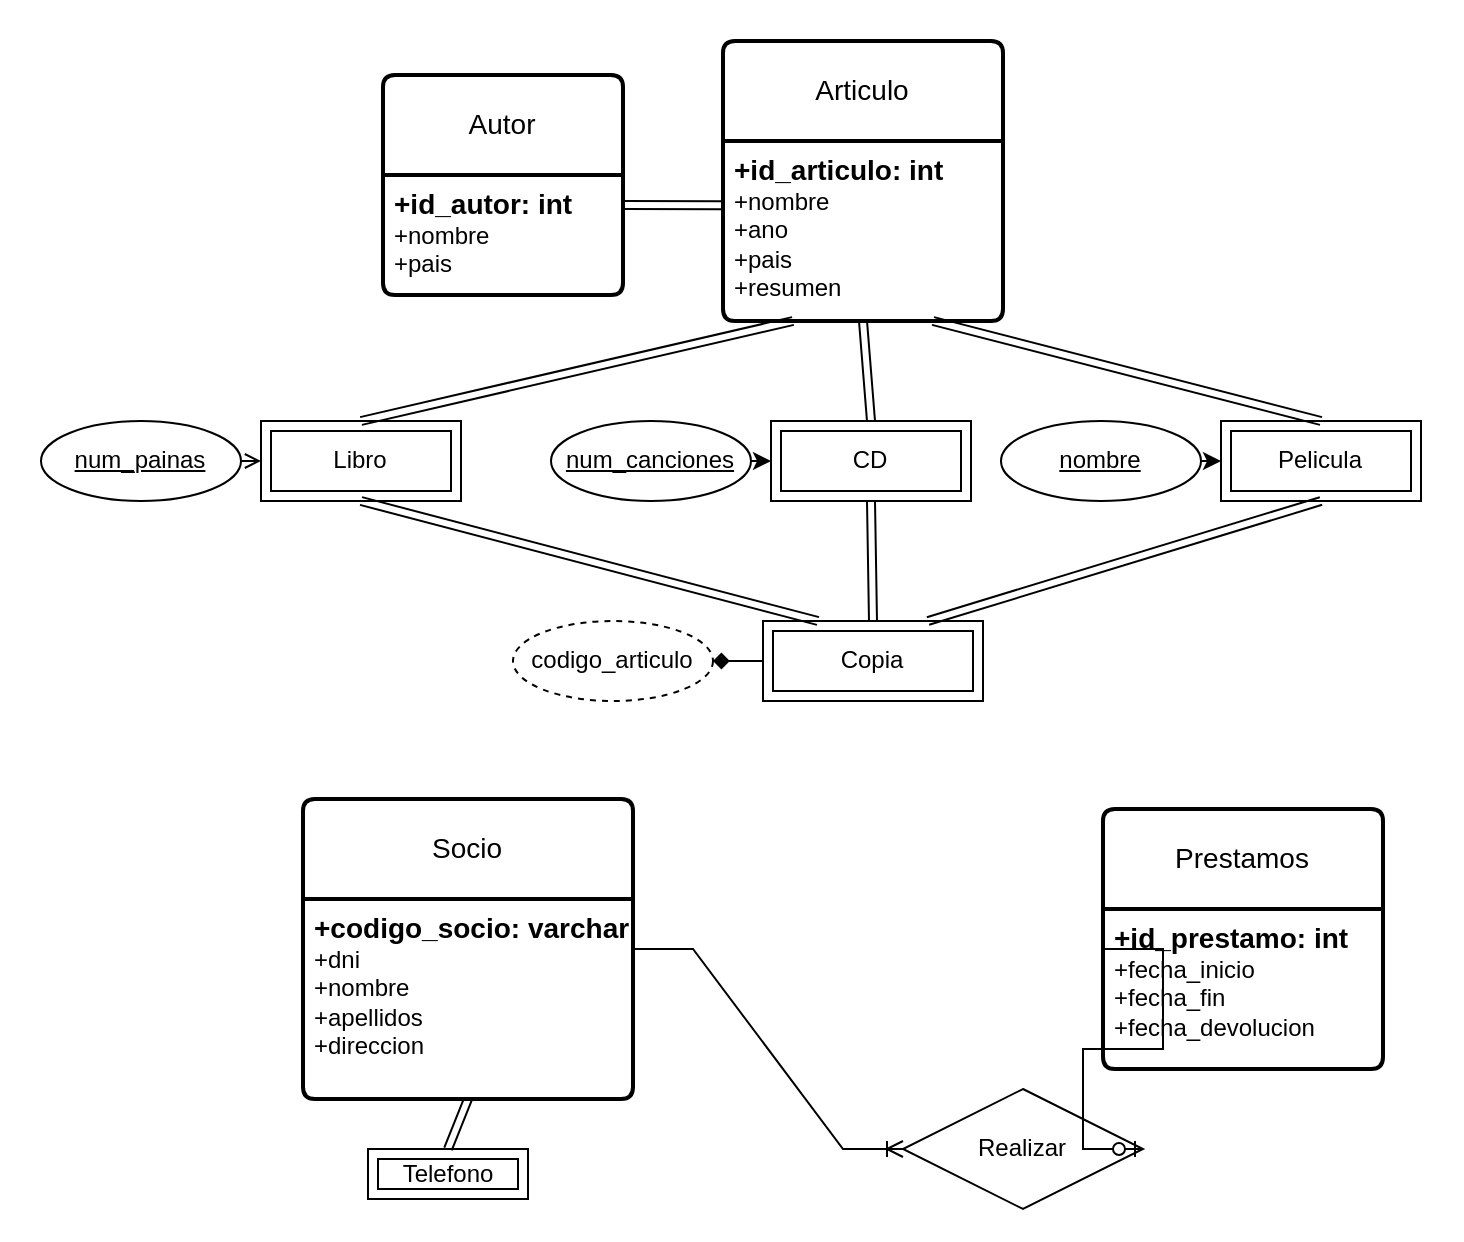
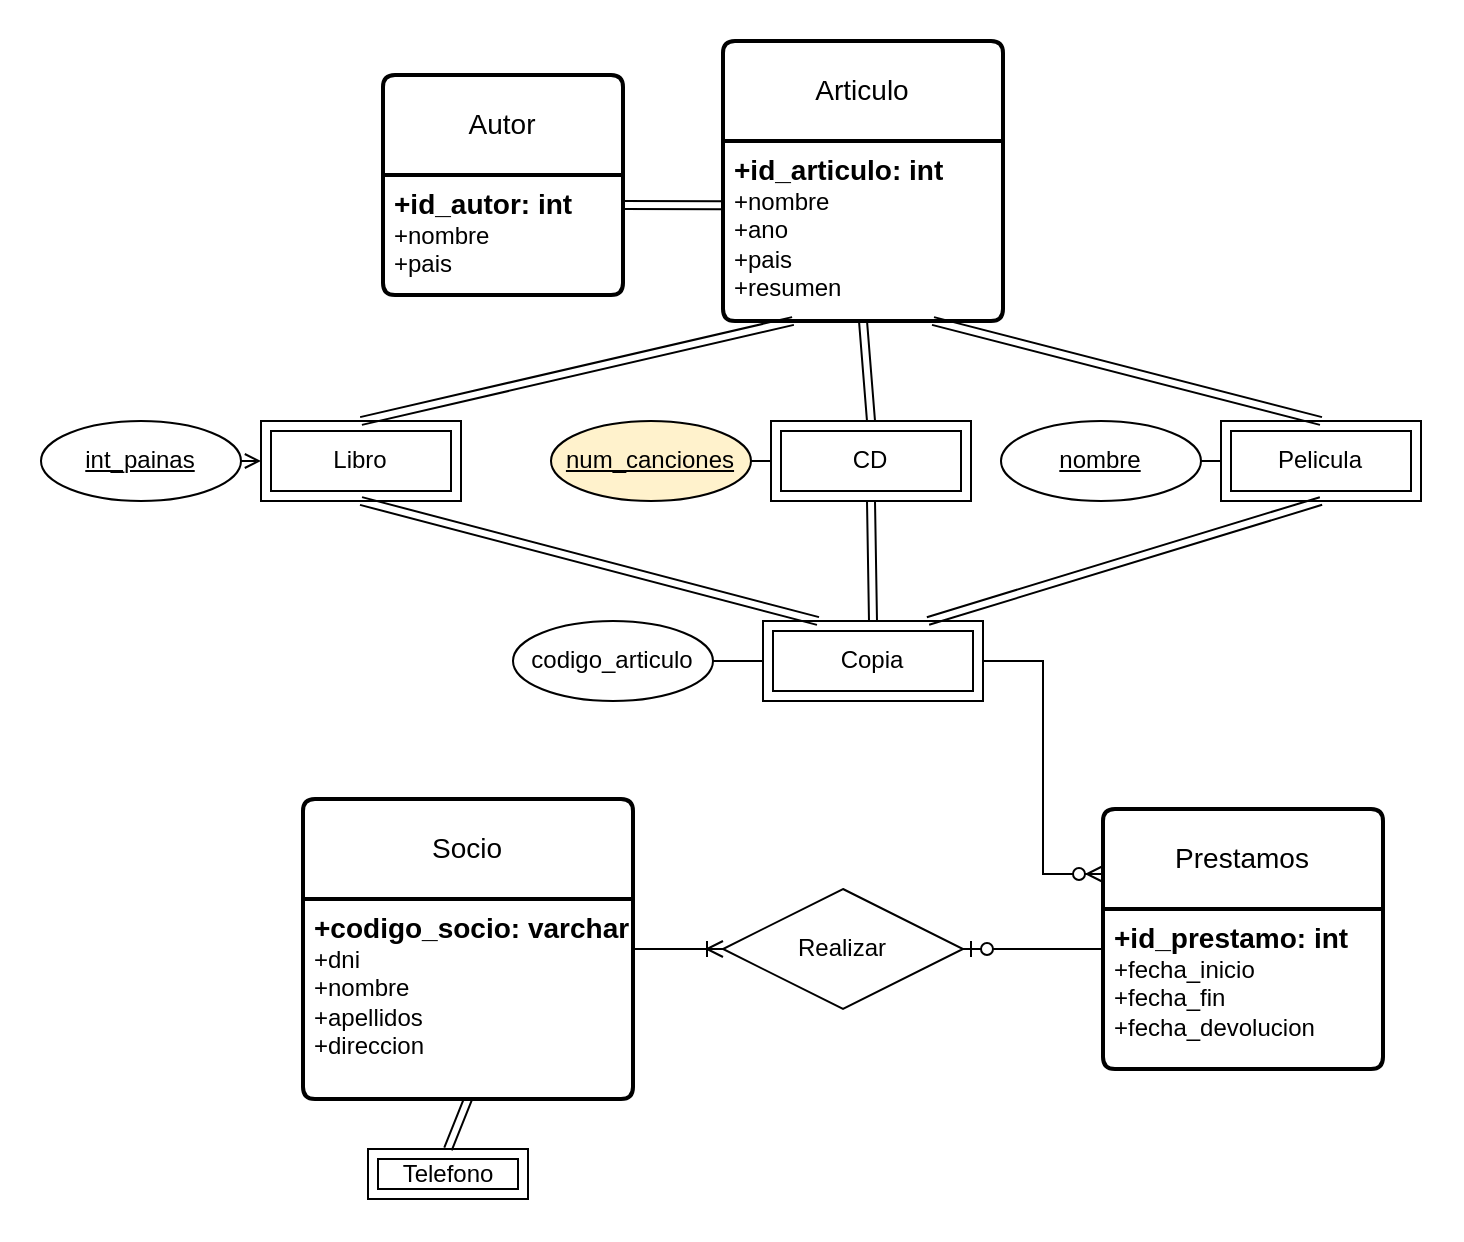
  <mxCell id="0" />
  <mxCell id="1" parent="0" />
  <mxCell id="2" value="Socio" style="swimlane;childLayout=stackLayout;horizontal=1;startSize=50;horizontalStack=0;rounded=1;fontSize=14;fontStyle=0;strokeWidth=2;resizeParent=0;resizeLast=1;shadow=0;dashed=0;align=center;arcSize=4;whiteSpace=wrap;html=1;" parent="1" vertex="1"><mxGeometry x="151" y="399" width="165" height="150" as="geometry" /></mxCell>
  <mxCell id="3" value="&lt;font style=&quot;font-size: 14px;&quot;&gt;&lt;b&gt;+codigo_socio: varchar&lt;br&gt;&lt;/b&gt;&lt;/font&gt;+dni&lt;br&gt;+nombre&lt;br&gt;+apellidos&lt;br&gt;+direccion" style="align=left;strokeColor=none;fillColor=none;spacingLeft=4;fontSize=12;verticalAlign=top;resizable=0;rotatable=0;part=1;html=1;" parent="2" vertex="1"><mxGeometry y="50" width="165" height="100" as="geometry" /></mxCell>
  <mxCell id="4" value="Articulo" style="swimlane;childLayout=stackLayout;horizontal=1;startSize=50;horizontalStack=0;rounded=1;fontSize=14;fontStyle=0;strokeWidth=2;resizeParent=0;resizeLast=1;shadow=0;dashed=0;align=center;arcSize=4;whiteSpace=wrap;html=1;" parent="1" vertex="1"><mxGeometry x="361" y="20" width="140" height="140" as="geometry" /></mxCell>
  <mxCell id="5" value="&lt;b&gt;&lt;font style=&quot;font-size: 14px;&quot;&gt;+id_articulo: int&lt;br&gt;&lt;/font&gt;&lt;/b&gt;+nombre&lt;br&gt;+ano&lt;br&gt;+pais&lt;br&gt;+resumen" style="align=left;strokeColor=none;fillColor=none;spacingLeft=4;fontSize=12;verticalAlign=top;resizable=0;rotatable=0;part=1;html=1;" parent="4" vertex="1"><mxGeometry y="50" width="140" height="90" as="geometry" /></mxCell>
- <mxCell id="6" value="Realizar" style="shape=rhombus;perimeter=rhombusPerimeter;whiteSpace=wrap;html=1;align=center;" parent="1" vertex="1"><mxGeometry x="451" y="544" width="120" height="60" as="geometry" /></mxCell>
+ <mxCell id="6" value="Realizar" style="shape=rhombus;perimeter=rhombusPerimeter;whiteSpace=wrap;html=1;align=center;" parent="1" vertex="1"><mxGeometry x="361" y="444" width="120" height="60" as="geometry" /></mxCell>
  <mxCell id="7" value="Telefono" style="shape=ext;margin=3;double=1;whiteSpace=wrap;html=1;align=center;" parent="1" vertex="1"><mxGeometry x="183.5" y="574" width="80" height="25" as="geometry" /></mxCell>
  <mxCell id="8" value="" style="shape=link;html=1;rounded=0;exitX=0.5;exitY=0;exitDx=0;exitDy=0;entryX=0.5;entryY=1;entryDx=0;entryDy=0;" parent="1" source="7" target="3" edge="1"><mxGeometry width="100" relative="1" as="geometry"><mxPoint x="131" y="494" as="sourcePoint" /><mxPoint x="171" y="494" as="targetPoint" /></mxGeometry></mxCell>
  <mxCell id="9" value="Prestamos" style="swimlane;childLayout=stackLayout;horizontal=1;startSize=50;horizontalStack=0;rounded=1;fontSize=14;fontStyle=0;strokeWidth=2;resizeParent=0;resizeLast=1;shadow=0;dashed=0;align=center;arcSize=4;whiteSpace=wrap;html=1;" parent="1" vertex="1"><mxGeometry x="551" y="404" width="140" height="130" as="geometry" /></mxCell>
  <mxCell id="10" value="&lt;b&gt;&lt;font style=&quot;font-size: 14px;&quot;&gt;+id_prestamo: int&lt;br&gt;&lt;/font&gt;&lt;/b&gt;+fecha_inicio&lt;br&gt;+fecha_fin&lt;br&gt;+fecha_devolucion" style="align=left;strokeColor=none;fillColor=none;spacingLeft=4;fontSize=12;verticalAlign=top;resizable=0;rotatable=0;part=1;html=1;" parent="9" vertex="1"><mxGeometry y="50" width="140" height="80" as="geometry" /></mxCell>
  <mxCell id="11" value="" style="edgeStyle=entityRelationEdgeStyle;fontSize=12;html=1;endArrow=ERoneToMany;rounded=0;exitX=1;exitY=0.25;exitDx=0;exitDy=0;" parent="1" source="3" target="6" edge="1"><mxGeometry width="100" height="100" relative="1" as="geometry"><mxPoint x="301" y="474" as="sourcePoint" /><mxPoint x="401" y="374" as="targetPoint" /></mxGeometry></mxCell>
  <mxCell id="12" value="" style="edgeStyle=entityRelationEdgeStyle;fontSize=12;html=1;endArrow=ERzeroToOne;endFill=1;rounded=0;entryX=1;entryY=0.5;entryDx=0;entryDy=0;exitX=0;exitY=0.25;exitDx=0;exitDy=0;" parent="1" source="10" target="6" edge="1"><mxGeometry width="100" height="100" relative="1" as="geometry"><mxPoint x="551" y="470" as="sourcePoint" /><mxPoint x="501" y="604" as="targetPoint" /></mxGeometry></mxCell>
  <mxCell id="13" value="" style="shape=link;html=1;rounded=0;exitX=1;exitY=0.25;exitDx=0;exitDy=0;entryX=-0.002;entryY=0.357;entryDx=0;entryDy=0;entryPerimeter=0;" parent="1" source="15" target="5" edge="1"><mxGeometry width="100" relative="1" as="geometry"><mxPoint x="291" y="60" as="sourcePoint" /><mxPoint x="351" y="60" as="targetPoint" /></mxGeometry></mxCell>
  <mxCell id="14" value="Autor" style="swimlane;childLayout=stackLayout;horizontal=1;startSize=50;horizontalStack=0;rounded=1;fontSize=14;fontStyle=0;strokeWidth=2;resizeParent=0;resizeLast=1;shadow=0;dashed=0;align=center;arcSize=4;whiteSpace=wrap;html=1;" parent="1" vertex="1"><mxGeometry x="191" y="37" width="120" height="110" as="geometry" /></mxCell>
  <mxCell id="15" value="&lt;font style=&quot;font-size: 14px;&quot;&gt;&lt;b&gt;+id_autor: int&lt;br&gt;&lt;/b&gt;&lt;/font&gt;+nombre&lt;br&gt;+pais" style="align=left;strokeColor=none;fillColor=none;spacingLeft=4;fontSize=12;verticalAlign=top;resizable=0;rotatable=0;part=1;html=1;" parent="14" vertex="1"><mxGeometry y="50" width="120" height="60" as="geometry" /></mxCell>
  <mxCell id="16" value="Pelicula" style="shape=ext;margin=3;double=1;whiteSpace=wrap;html=1;align=center;" parent="1" vertex="1"><mxGeometry x="610" y="210" width="100" height="40" as="geometry" /></mxCell>
  <mxCell id="17" value="CD" style="shape=ext;margin=3;double=1;whiteSpace=wrap;html=1;align=center;" parent="1" vertex="1"><mxGeometry x="385" y="210" width="100" height="40" as="geometry" /></mxCell>
  <mxCell id="18" value="Libro" style="shape=ext;margin=3;double=1;whiteSpace=wrap;html=1;align=center;" parent="1" vertex="1"><mxGeometry x="130" y="210" width="100" height="40" as="geometry" /></mxCell>
  <mxCell id="19" value="Copia" style="shape=ext;margin=3;double=1;whiteSpace=wrap;html=1;align=center;" parent="1" vertex="1"><mxGeometry x="381" y="310" width="110" height="40" as="geometry" /></mxCell>
- <mxCell id="20" value="codigo_articulo" style="ellipse;whiteSpace=wrap;html=1;align=center;dashed=1;" parent="1" vertex="1"><mxGeometry x="256" y="310" width="100" height="40" as="geometry" /></mxCell>
- <mxCell id="21" value="" style="endArrow=diamond;html=1;rounded=0;exitX=0;exitY=0.5;exitDx=0;exitDy=0;entryX=1;entryY=0.5;entryDx=0;entryDy=0;" parent="1" source="19" target="20" edge="1"><mxGeometry width="50" height="50" relative="1" as="geometry"><mxPoint x="186" y="360" as="sourcePoint" /><mxPoint x="346" y="300" as="targetPoint" /></mxGeometry></mxCell>
- <mxCell id="22" value="num_painas" style="ellipse;whiteSpace=wrap;html=1;align=center;fontStyle=4;" parent="1" vertex="1"><mxGeometry x="20" y="210" width="100" height="40" as="geometry" /></mxCell>
- <mxCell id="23" value="num_canciones" style="ellipse;whiteSpace=wrap;html=1;align=center;fontStyle=4;" parent="1" vertex="1"><mxGeometry x="275" y="210" width="100" height="40" as="geometry" /></mxCell>
+ <mxCell id="20" value="codigo_articulo" style="ellipse;whiteSpace=wrap;html=1;align=center;" parent="1" vertex="1"><mxGeometry x="256" y="310" width="100" height="40" as="geometry" /></mxCell>
+ <mxCell id="21" value="" style="endArrow=none;html=1;rounded=0;exitX=0;exitY=0.5;exitDx=0;exitDy=0;entryX=1;entryY=0.5;entryDx=0;entryDy=0;" parent="1" source="19" target="20" edge="1"><mxGeometry width="50" height="50" relative="1" as="geometry"><mxPoint x="186" y="360" as="sourcePoint" /><mxPoint x="346" y="300" as="targetPoint" /></mxGeometry></mxCell>
+ <mxCell id="22" value="int_painas" style="ellipse;whiteSpace=wrap;html=1;align=center;fontStyle=4;" parent="1" vertex="1"><mxGeometry x="20" y="210" width="100" height="40" as="geometry" /></mxCell>
+ <mxCell id="23" value="num_canciones" style="ellipse;whiteSpace=wrap;html=1;align=center;fontStyle=4;fillColor=#fff2cc;" parent="1" vertex="1"><mxGeometry x="275" y="210" width="100" height="40" as="geometry" /></mxCell>
  <mxCell id="24" value="nombre" style="ellipse;whiteSpace=wrap;html=1;align=center;fontStyle=4;" parent="1" vertex="1"><mxGeometry x="500" y="210" width="100" height="40" as="geometry" /></mxCell>
  <mxCell id="25" value="" style="endArrow=open;html=1;rounded=0;exitX=1;exitY=0.5;exitDx=0;exitDy=0;entryX=0;entryY=0.5;entryDx=0;entryDy=0;" parent="1" source="22" target="18" edge="1"><mxGeometry width="50" height="50" relative="1" as="geometry"><mxPoint x="270" y="370" as="sourcePoint" /><mxPoint x="320" y="320" as="targetPoint" /></mxGeometry></mxCell>
- <mxCell id="26" value="" style="endArrow=classic;html=1;rounded=0;exitX=1;exitY=0.5;exitDx=0;exitDy=0;entryX=0;entryY=0.5;entryDx=0;entryDy=0;" parent="1" source="23" target="17" edge="1"><mxGeometry width="50" height="50" relative="1" as="geometry"><mxPoint x="130" y="240" as="sourcePoint" /><mxPoint x="140" y="240" as="targetPoint" /></mxGeometry></mxCell>
- <mxCell id="27" value="" style="endArrow=classic;html=1;rounded=0;exitX=1;exitY=0.5;exitDx=0;exitDy=0;entryX=0;entryY=0.5;entryDx=0;entryDy=0;" parent="1" source="24" target="16" edge="1"><mxGeometry width="50" height="50" relative="1" as="geometry"><mxPoint x="140" y="250" as="sourcePoint" /><mxPoint x="150" y="250" as="targetPoint" /></mxGeometry></mxCell>
+ <mxCell id="26" value="" style="endArrow=none;html=1;rounded=0;exitX=1;exitY=0.5;exitDx=0;exitDy=0;entryX=0;entryY=0.5;entryDx=0;entryDy=0;" parent="1" source="23" target="17" edge="1"><mxGeometry width="50" height="50" relative="1" as="geometry"><mxPoint x="130" y="240" as="sourcePoint" /><mxPoint x="140" y="240" as="targetPoint" /></mxGeometry></mxCell>
+ <mxCell id="27" value="" style="endArrow=none;html=1;rounded=0;exitX=1;exitY=0.5;exitDx=0;exitDy=0;entryX=0;entryY=0.5;entryDx=0;entryDy=0;" parent="1" source="24" target="16" edge="1"><mxGeometry width="50" height="50" relative="1" as="geometry"><mxPoint x="140" y="250" as="sourcePoint" /><mxPoint x="150" y="250" as="targetPoint" /></mxGeometry></mxCell>
  <mxCell id="28" value="" style="shape=link;html=1;rounded=0;entryX=0.25;entryY=1;entryDx=0;entryDy=0;exitX=0.5;exitY=0;exitDx=0;exitDy=0;" parent="1" source="18" target="5" edge="1"><mxGeometry width="100" relative="1" as="geometry"><mxPoint x="246" y="180" as="sourcePoint" /><mxPoint x="346" y="180" as="targetPoint" /></mxGeometry></mxCell>
  <mxCell id="29" value="" style="shape=link;html=1;rounded=0;entryX=0.5;entryY=1;entryDx=0;entryDy=0;exitX=0.5;exitY=0;exitDx=0;exitDy=0;" parent="1" source="17" target="5" edge="1"><mxGeometry width="100" relative="1" as="geometry"><mxPoint x="206" y="220" as="sourcePoint" /><mxPoint x="406" y="170" as="targetPoint" /></mxGeometry></mxCell>
  <mxCell id="30" value="" style="shape=link;html=1;rounded=0;entryX=0.75;entryY=1;entryDx=0;entryDy=0;exitX=0.5;exitY=0;exitDx=0;exitDy=0;" parent="1" source="16" target="5" edge="1"><mxGeometry width="100" relative="1" as="geometry"><mxPoint x="216" y="230" as="sourcePoint" /><mxPoint x="416" y="180" as="targetPoint" /></mxGeometry></mxCell>
  <mxCell id="31" value="" style="shape=link;html=1;rounded=0;entryX=0.25;entryY=0;entryDx=0;entryDy=0;exitX=0.5;exitY=1;exitDx=0;exitDy=0;" parent="1" source="18" target="19" edge="1"><mxGeometry width="100" relative="1" as="geometry"><mxPoint x="191" y="310" as="sourcePoint" /><mxPoint x="407" y="260" as="targetPoint" /></mxGeometry></mxCell>
  <mxCell id="32" value="" style="shape=link;html=1;rounded=0;entryX=0.5;entryY=1;entryDx=0;entryDy=0;exitX=0.5;exitY=0;exitDx=0;exitDy=0;" parent="1" source="19" target="17" edge="1"><mxGeometry width="100" relative="1" as="geometry"><mxPoint x="446" y="310" as="sourcePoint" /><mxPoint x="442" y="260" as="targetPoint" /></mxGeometry></mxCell>
  <mxCell id="33" value="" style="shape=link;html=1;rounded=0;entryX=0.75;entryY=0;entryDx=0;entryDy=0;exitX=0.5;exitY=1;exitDx=0;exitDy=0;" parent="1" source="16" target="19" edge="1"><mxGeometry width="100" relative="1" as="geometry"><mxPoint x="671" y="310" as="sourcePoint" /><mxPoint x="477" y="260" as="targetPoint" /></mxGeometry></mxCell>
+ <mxCell id="34" value="" style="edgeStyle=entityRelationEdgeStyle;fontSize=12;html=1;endArrow=ERzeroToMany;endFill=1;rounded=0;entryX=0;entryY=0.25;entryDx=0;entryDy=0;exitX=1;exitY=0.5;exitDx=0;exitDy=0;" parent="1" source="19" target="9" edge="1"><mxGeometry width="100" height="100" relative="1" as="geometry"><mxPoint x="552.5" y="340" as="sourcePoint" /><mxPoint x="547.5" y="404" as="targetPoint" /><Array as="points"><mxPoint x="542.5" y="390" /><mxPoint x="592.5" y="360" /><mxPoint x="602.5" y="350" /><mxPoint x="542.5" y="360" /><mxPoint x="512.5" y="390" /><mxPoint x="602.5" y="372" /><mxPoint x="612.5" y="372" /><mxPoint x="532.5" y="380" /></Array></mxGeometry></mxCell>
